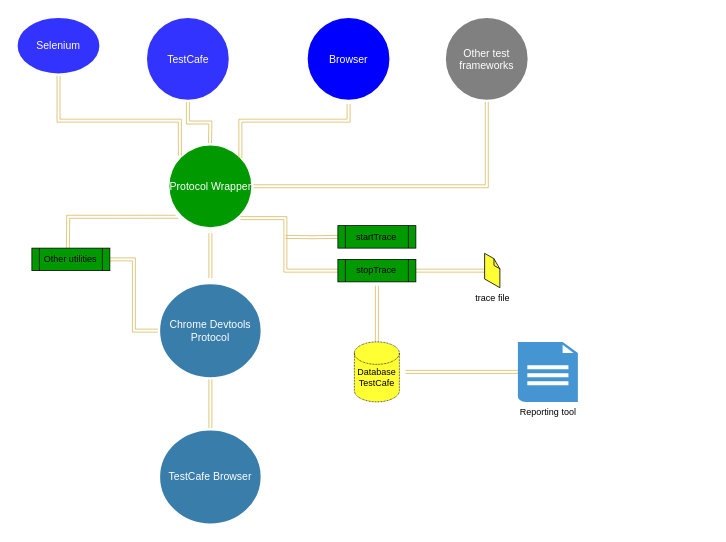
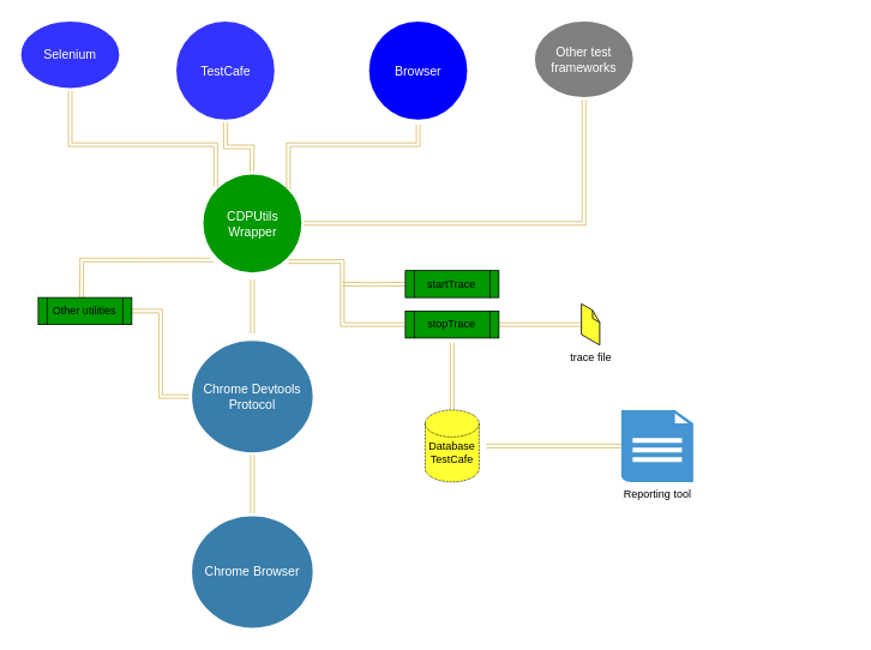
  <mxCell id="0" />
  <mxCell id="1" parent="0" />
  <mxCell id="2" style="edgeStyle=orthogonalEdgeStyle;rounded=0;orthogonalLoop=1;jettySize=auto;html=1;shape=link;fillColor=#fff2cc;strokeColor=#d6b656;" edge="1" parent="1"><mxGeometry relative="1" as="geometry"><mxPoint x="280" y="310" as="sourcePoint" /><mxPoint x="280" y="370" as="targetPoint" /></mxGeometry></mxCell>
  <mxCell id="3" style="edgeStyle=orthogonalEdgeStyle;shape=link;rounded=0;orthogonalLoop=1;jettySize=auto;html=1;entryX=0;entryY=0.5;entryDx=0;entryDy=0;fillColor=#fff2cc;strokeColor=#d6b656;" edge="1" parent="1" target="19"><mxGeometry relative="1" as="geometry"><mxPoint x="380" y="315" as="sourcePoint" /><Array as="points" /></mxGeometry></mxCell>
  <mxCell id="4" style="edgeStyle=orthogonalEdgeStyle;shape=link;rounded=0;orthogonalLoop=1;jettySize=auto;html=1;exitX=0;exitY=1;exitDx=0;exitDy=0;fillColor=#fff2cc;strokeColor=#d6b656;" edge="1" parent="1" source="5"><mxGeometry relative="1" as="geometry"><mxPoint x="90" y="330" as="targetPoint" /></mxGeometry></mxCell>
- <mxCell id="5" value="Protocol Wrapper" style="ellipse;whiteSpace=wrap;html=1;rounded=0;shadow=0;strokeWidth=6;fontSize=14;align=center;strokeColor=#FFFFFF;fontColor=#FFFFFF;fillColor=#009900;" parent="1" vertex="1"><mxGeometry x="222.5" y="190" width="115" height="115" as="geometry" /></mxCell>
+ <mxCell id="5" value="CDPUtils Wrapper" style="ellipse;whiteSpace=wrap;html=1;rounded=0;shadow=0;strokeWidth=6;fontSize=14;align=center;strokeColor=#FFFFFF;fontColor=#FFFFFF;fillColor=#009900;" parent="1" vertex="1"><mxGeometry x="222.5" y="190" width="115" height="115" as="geometry" /></mxCell>
  <mxCell id="6" value="Chrome Devtools Protocol" style="ellipse;whiteSpace=wrap;html=1;rounded=0;shadow=0;strokeWidth=6;fontSize=14;align=center;fillColor=#397DAA;strokeColor=#FFFFFF;fontColor=#FFFFFF;" parent="1" vertex="1"><mxGeometry x="210" y="375" width="140" height="130" as="geometry" /></mxCell>
  <mxCell id="7" value="TestCafe" style="ellipse;whiteSpace=wrap;html=1;rounded=0;shadow=0;strokeWidth=6;fontSize=14;align=center;strokeColor=#FFFFFF;fontColor=#FFFFFF;fillColor=#3333FF;" parent="1" vertex="1"><mxGeometry x="192.5" y="20" width="115" height="115" as="geometry" /></mxCell>
  <mxCell id="8" value="" style="line;strokeWidth=2;html=1;rounded=0;shadow=0;fontSize=27;align=center;fillColor=none;strokeColor=#FFFFFF;" parent="1" vertex="1"><mxGeometry x="706" y="445" width="240" height="10" as="geometry" /></mxCell>
  <mxCell id="9" value="" style="line;strokeWidth=2;html=1;rounded=0;shadow=0;fontSize=27;align=center;fillColor=none;strokeColor=#FFFFFF;" parent="1" vertex="1"><mxGeometry x="706" y="665" width="240" height="10" as="geometry" /></mxCell>
  <mxCell id="10" value="Selenium" style="ellipse;whiteSpace=wrap;html=1;rounded=0;shadow=0;strokeWidth=6;fontSize=14;align=center;strokeColor=#FFFFFF;fontColor=#FFFFFF;fillColor=#3333FF;" vertex="1" parent="1"><mxGeometry x="20" y="20" width="115" height="80" as="geometry" /></mxCell>
- <mxCell id="11" value="TestCafe Browser" style="ellipse;whiteSpace=wrap;html=1;rounded=0;shadow=0;strokeWidth=6;fontSize=14;align=center;fillColor=#397DAA;strokeColor=#FFFFFF;fontColor=#FFFFFF;" vertex="1" parent="1"><mxGeometry x="210" y="570" width="140" height="130" as="geometry" /></mxCell>
+ <mxCell id="11" value="Chrome Browser" style="ellipse;whiteSpace=wrap;html=1;rounded=0;shadow=0;strokeWidth=6;fontSize=14;align=center;fillColor=#397DAA;strokeColor=#FFFFFF;fontColor=#FFFFFF;" vertex="1" parent="1"><mxGeometry x="210" y="570" width="140" height="130" as="geometry" /></mxCell>
  <mxCell id="12" style="edgeStyle=orthogonalEdgeStyle;rounded=0;orthogonalLoop=1;jettySize=auto;html=1;shape=link;fillColor=#fff2cc;strokeColor=#d6b656;" edge="1" parent="1" source="6"><mxGeometry relative="1" as="geometry"><mxPoint x="279.5" y="505" as="sourcePoint" /><mxPoint x="280" y="570" as="targetPoint" /></mxGeometry></mxCell>
  <mxCell id="13" style="edgeStyle=orthogonalEdgeStyle;rounded=0;orthogonalLoop=1;jettySize=auto;html=1;shape=link;fillColor=#fff2cc;strokeColor=#d6b656;exitX=0.5;exitY=1;exitDx=0;exitDy=0;" edge="1" parent="1" source="16"><mxGeometry relative="1" as="geometry"><mxPoint x="467.5" y="135" as="sourcePoint" /><mxPoint x="320" y="210" as="targetPoint" /><Array as="points"><mxPoint x="464" y="160" /><mxPoint x="320" y="160" /></Array></mxGeometry></mxCell>
  <mxCell id="14" style="edgeStyle=orthogonalEdgeStyle;rounded=0;orthogonalLoop=1;jettySize=auto;html=1;shape=link;fillColor=#fff2cc;strokeColor=#d6b656;entryX=0;entryY=0;entryDx=0;entryDy=0;exitX=0.5;exitY=1;exitDx=0;exitDy=0;" edge="1" parent="1" source="10" target="5"><mxGeometry relative="1" as="geometry"><mxPoint x="83" y="145" as="sourcePoint" /><mxPoint x="-29.96" y="238.99" as="targetPoint" /><Array as="points"><mxPoint x="78" y="160" /><mxPoint x="239" y="160" /></Array></mxGeometry></mxCell>
  <mxCell id="15" style="edgeStyle=orthogonalEdgeStyle;rounded=0;orthogonalLoop=1;jettySize=auto;html=1;shape=link;fillColor=#fff2cc;strokeColor=#d6b656;" edge="1" parent="1" source="7"><mxGeometry relative="1" as="geometry"><mxPoint x="279.5" y="130" as="sourcePoint" /><mxPoint x="279.5" y="190" as="targetPoint" /></mxGeometry></mxCell>
  <mxCell id="16" value="Browser" style="ellipse;whiteSpace=wrap;html=1;rounded=0;shadow=0;strokeWidth=6;fontSize=14;align=center;strokeColor=#FFFFFF;fontColor=#FFFFFF;fillColor=#0000FF;" vertex="1" parent="1"><mxGeometry x="406.75" y="20" width="115" height="115" as="geometry" /></mxCell>
- <mxCell id="17" value="Other test frameworks" style="ellipse;whiteSpace=wrap;html=1;rounded=0;shadow=0;strokeWidth=6;fontSize=14;align=center;strokeColor=#FFFFFF;fontColor=#FFFFFF;fillColor=#808080;" vertex="1" parent="1"><mxGeometry x="591" y="20" width="115" height="115" as="geometry" /></mxCell>
+ <mxCell id="17" value="Other test frameworks" style="ellipse;whiteSpace=wrap;html=1;rounded=0;shadow=0;strokeWidth=6;fontSize=14;align=center;strokeColor=#FFFFFF;fontColor=#FFFFFF;fillColor=#808080;" vertex="1" parent="1"><mxGeometry x="591" y="20" width="115" height="90" as="geometry" /></mxCell>
  <mxCell id="18" style="edgeStyle=orthogonalEdgeStyle;rounded=0;orthogonalLoop=1;jettySize=auto;html=1;shape=link;fillColor=#fff2cc;strokeColor=#d6b656;entryX=1;entryY=0.5;entryDx=0;entryDy=0;exitX=0.5;exitY=1;exitDx=0;exitDy=0;sketch=0;" edge="1" parent="1" source="17" target="5"><mxGeometry relative="1" as="geometry"><mxPoint x="726" y="160" as="sourcePoint" /><mxPoint x="600" y="272.5" as="targetPoint" /></mxGeometry></mxCell>
  <mxCell id="19" value="startTrace" style="shape=process;whiteSpace=wrap;html=1;backgroundOutline=1;fillColor=#009900;" vertex="1" parent="1"><mxGeometry x="450" y="300" width="104" height="30" as="geometry" /></mxCell>
  <mxCell id="20" style="edgeStyle=orthogonalEdgeStyle;shape=link;rounded=0;orthogonalLoop=1;jettySize=auto;html=1;fillColor=#fff2cc;strokeColor=#d6b656;" edge="1" parent="1" source="22"><mxGeometry relative="1" as="geometry"><mxPoint x="320" y="290" as="targetPoint" /><Array as="points"><mxPoint x="380" y="360" /><mxPoint x="380" y="290" /></Array></mxGeometry></mxCell>
  <mxCell id="21" style="edgeStyle=orthogonalEdgeStyle;shape=link;rounded=0;sketch=0;orthogonalLoop=1;jettySize=auto;html=1;fillColor=#fff2cc;strokeColor=#d6b656;" edge="1" parent="1" source="22" target="23"><mxGeometry relative="1" as="geometry" /></mxCell>
  <mxCell id="22" value="stopTrace" style="shape=process;whiteSpace=wrap;html=1;backgroundOutline=1;fillColor=#009900;" vertex="1" parent="1"><mxGeometry x="450" y="345" width="104" height="30" as="geometry" /></mxCell>
  <mxCell id="23" value="trace file" style="verticalLabelPosition=bottom;html=1;verticalAlign=top;strokeWidth=1;align=center;outlineConnect=0;dashed=0;outlineConnect=0;shape=mxgraph.aws3d.file;aspect=fixed;strokeColor=#292929;fillColor=#FFFF33;" vertex="1" parent="1"><mxGeometry x="646.11" y="337.2" width="19.89" height="45.6" as="geometry" /></mxCell>
  <mxCell id="24" style="edgeStyle=orthogonalEdgeStyle;shape=link;rounded=0;sketch=0;orthogonalLoop=1;jettySize=auto;html=1;entryX=0;entryY=0.5;entryDx=0;entryDy=0;fillColor=#fff2cc;strokeColor=#d6b656;" edge="1" parent="1" source="25" target="6"><mxGeometry relative="1" as="geometry" /></mxCell>
  <mxCell id="25" value="Other utilities" style="shape=process;whiteSpace=wrap;html=1;backgroundOutline=1;fillColor=#009900;" vertex="1" parent="1"><mxGeometry x="42" y="330" width="104" height="30" as="geometry" /></mxCell>
  <mxCell id="26" style="edgeStyle=orthogonalEdgeStyle;shape=link;rounded=0;sketch=0;orthogonalLoop=1;jettySize=auto;html=1;fillColor=#fff2cc;strokeColor=#d6b656;" edge="1" parent="1" source="27"><mxGeometry relative="1" as="geometry"><mxPoint x="502" y="380" as="targetPoint" /></mxGeometry></mxCell>
  <mxCell id="27" value="&lt;br&gt;Database TestCafe" style="shape=cylinder2;whiteSpace=wrap;html=1;boundedLbl=1;backgroundOutline=1;size=15;shadow=0;dashed=1;dashPattern=1 1;fillColor=#FFFF33;" vertex="1" parent="1"><mxGeometry x="472" y="455" width="60" height="80" as="geometry" /></mxCell>
  <mxCell id="28" style="edgeStyle=orthogonalEdgeStyle;shape=link;rounded=0;sketch=0;orthogonalLoop=1;jettySize=auto;html=1;fillColor=#fff2cc;strokeColor=#d6b656;" edge="1" parent="1" source="29"><mxGeometry relative="1" as="geometry"><mxPoint x="540" y="495" as="targetPoint" /></mxGeometry></mxCell>
  <mxCell id="29" value="Reporting tool&lt;br&gt;" style="shadow=0;dashed=0;html=1;strokeColor=none;fillColor=#4495D1;labelPosition=center;verticalLabelPosition=bottom;verticalAlign=top;align=center;outlineConnect=0;shape=mxgraph.veeam.2d.report;dashPattern=1 1;" vertex="1" parent="1"><mxGeometry x="690" y="455" width="80" height="80" as="geometry" /></mxCell>
